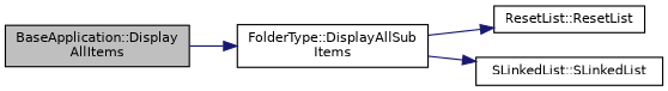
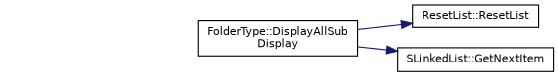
  digraph {
    rankdir=LR
    node [color=black fillcolor=white fontname=Helvetica fontsize=10 shape=record style=filled]
    edge [color=midnightblue fontname=Helvetica fontsize=10 labelfontname=Helvetica labelfontsize=10 style=solid]
-   n1 [fillcolor=grey75 fontcolor=black height=0.2 label="BaseApplication::Display\lAllItems" width=0.4]
-   n2 [height=0.2 label="FolderType::DisplayAllSub\lItems" width=0.4]
+   n2 [height=0.2 label="FolderType::DisplayAllSub\lDisplay" width=0.4]
    n3 [height=0.2 label="ResetList::ResetList" width=0.4]
-   n4 [height=0.2 label="SLinkedList::SLinkedList" width=0.4]
-   n1 -> n2
+   n4 [height=0.2 label="SLinkedList::GetNextItem" width=0.4]
    n2 -> n3
    n2 -> n4
  }
